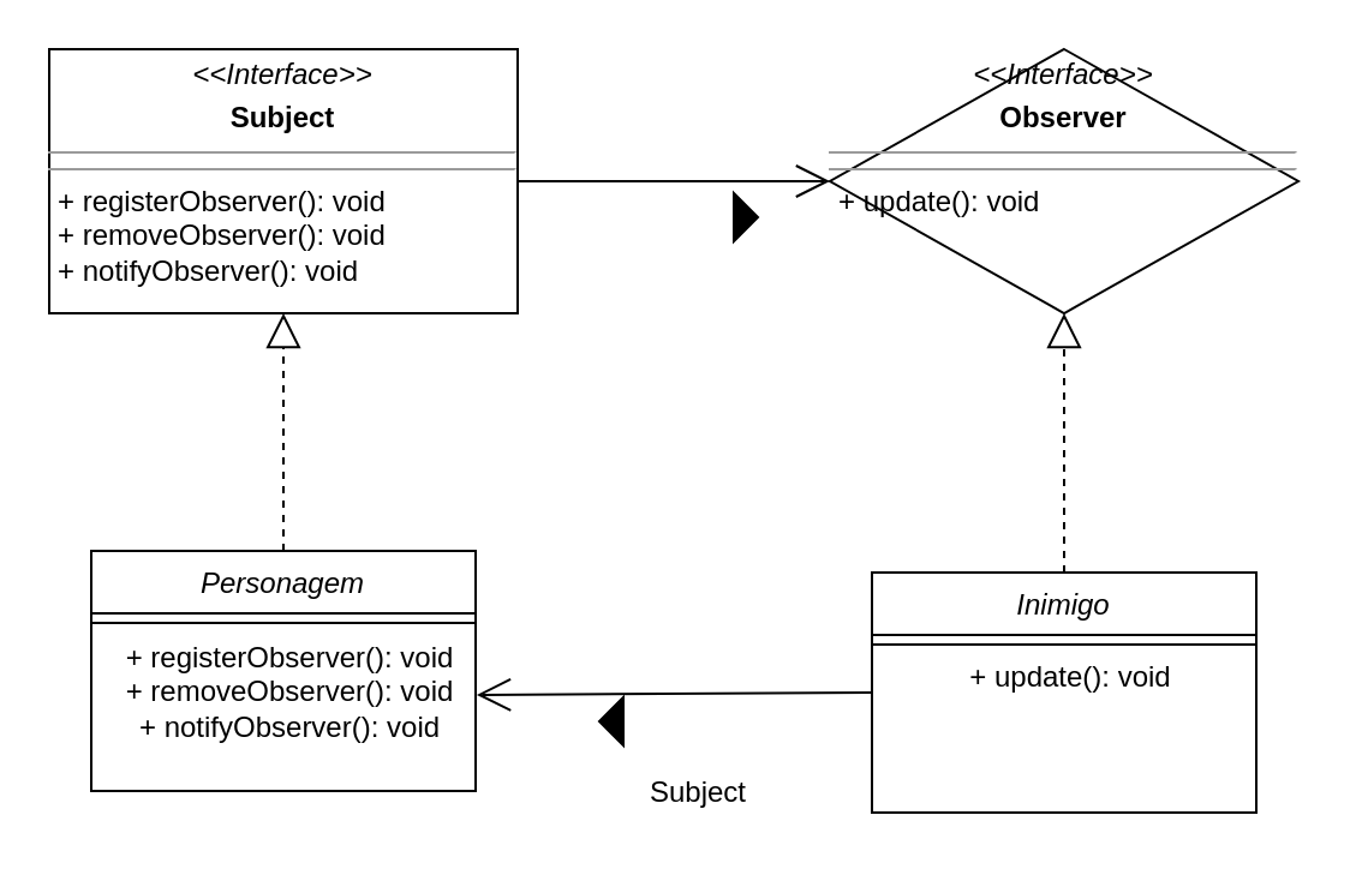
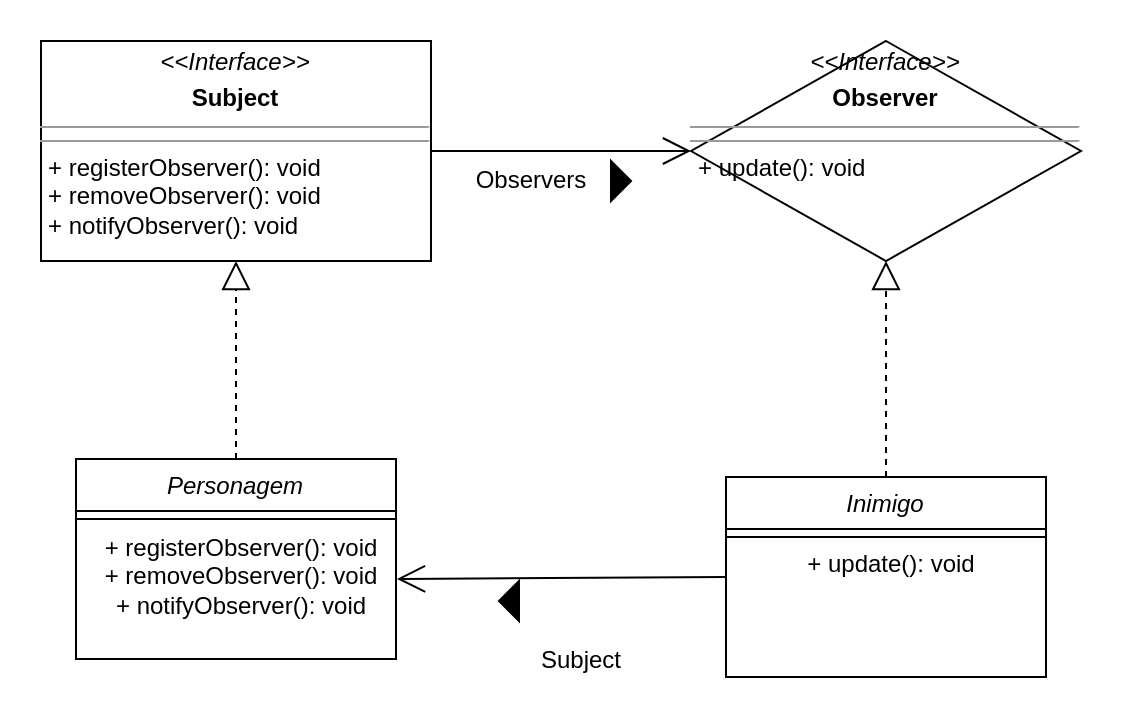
  <mxCell id="0" />
  <mxCell id="1" parent="0" />
  <mxCell id="2" value="Personagem" style="swimlane;fontStyle=2;align=center;verticalAlign=top;childLayout=stackLayout;horizontal=1;startSize=26;horizontalStack=0;resizeParent=1;resizeLast=0;collapsible=1;marginBottom=0;rounded=0;shadow=0;strokeWidth=1;" parent="1" vertex="1"><mxGeometry x="37.5" y="229" width="160" height="100" as="geometry"><mxRectangle x="230" y="140" width="160" height="26" as="alternateBounds" /></mxGeometry></mxCell>
  <mxCell id="3" value="" style="line;html=1;strokeWidth=1;align=left;verticalAlign=middle;spacingTop=-1;spacingLeft=3;spacingRight=3;rotatable=0;labelPosition=right;points=[];portConstraint=eastwest;" parent="2" vertex="1"><mxGeometry y="26" width="160" height="8" as="geometry" /></mxCell>
  <mxCell id="4" value="&lt;p style=&quot;margin: 0px ; margin-left: 4px&quot;&gt;+ registerObserver(): void&lt;br&gt;+ removeObserver(): void&lt;/p&gt;&lt;p style=&quot;margin: 0px ; margin-left: 4px&quot;&gt;+ notifyObserver(): void&lt;/p&gt;" style="text;html=1;align=center;verticalAlign=middle;resizable=0;points=[];autosize=1;strokeColor=none;fillColor=none;" parent="2" vertex="1"><mxGeometry y="34" width="160" height="50" as="geometry" /></mxCell>
  <mxCell id="5" value="&lt;p style=&quot;margin: 0px ; margin-top: 4px ; text-align: center&quot;&gt;&lt;i&gt;&amp;lt;&amp;lt;Interface&amp;gt;&amp;gt;&lt;/i&gt;&lt;b&gt;&lt;br&gt;&lt;/b&gt;&lt;/p&gt;&lt;p style=&quot;margin: 0px ; margin-top: 4px ; text-align: center&quot;&gt;&lt;b&gt;Subject&lt;/b&gt;&lt;br&gt;&lt;/p&gt;&lt;hr size=&quot;1&quot;&gt;&lt;hr size=&quot;1&quot;&gt;&lt;p style=&quot;margin: 0px ; margin-left: 4px&quot;&gt;+ registerObserver(): void&lt;br&gt;+ removeObserver(): void&lt;/p&gt;&lt;p style=&quot;margin: 0px ; margin-left: 4px&quot;&gt;+ notifyObserver(): void&lt;/p&gt;" style="verticalAlign=top;align=left;overflow=fill;fontSize=12;fontFamily=Helvetica;html=1;" parent="1" vertex="1"><mxGeometry x="20" y="20" width="195" height="110" as="geometry" /></mxCell>
  <mxCell id="6" value="" style="endArrow=block;dashed=1;endFill=0;endSize=12;html=1;rounded=0;exitX=0.5;exitY=0;exitDx=0;exitDy=0;entryX=0.5;entryY=1;entryDx=0;entryDy=0;" parent="1" source="2" target="5" edge="1"><mxGeometry width="160" relative="1" as="geometry"><mxPoint x="165" y="240" as="sourcePoint" /><mxPoint x="325" y="240" as="targetPoint" /></mxGeometry></mxCell>
  <mxCell id="7" value="&lt;p style=&quot;margin: 0px ; margin-top: 4px ; text-align: center&quot;&gt;&lt;i&gt;&amp;lt;&amp;lt;Interface&amp;gt;&amp;gt;&lt;/i&gt;&lt;b&gt;&lt;br&gt;&lt;/b&gt;&lt;/p&gt;&lt;p style=&quot;margin: 0px ; margin-top: 4px ; text-align: center&quot;&gt;&lt;b&gt;Observer&lt;/b&gt;&lt;br&gt;&lt;/p&gt;&lt;hr size=&quot;1&quot;&gt;&lt;hr size=&quot;1&quot;&gt;&lt;p style=&quot;margin: 0px ; margin-left: 4px&quot;&gt;+ update(): void&lt;/p&gt;" style="rhombus;verticalAlign=top;align=left;overflow=fill;fontSize=12;fontFamily=Helvetica;html=1;" parent="1" vertex="1"><mxGeometry x="345" y="20" width="195" height="110" as="geometry" /></mxCell>
  <mxCell id="8" value="Inimigo" style="swimlane;fontStyle=2;align=center;verticalAlign=top;childLayout=stackLayout;horizontal=1;startSize=26;horizontalStack=0;resizeParent=1;resizeLast=0;collapsible=1;marginBottom=0;rounded=0;shadow=0;strokeWidth=1;" vertex="1" parent="1"><mxGeometry x="362.5" y="238" width="160" height="100" as="geometry"><mxRectangle x="230" y="140" width="160" height="26" as="alternateBounds" /></mxGeometry></mxCell>
  <mxCell id="9" value="" style="line;html=1;strokeWidth=1;align=left;verticalAlign=middle;spacingTop=-1;spacingLeft=3;spacingRight=3;rotatable=0;labelPosition=right;points=[];portConstraint=eastwest;" vertex="1" parent="8"><mxGeometry y="26" width="160" height="8" as="geometry" /></mxCell>
  <mxCell id="10" value="&lt;p style=&quot;margin: 0px ; margin-left: 4px&quot;&gt;+ update(): void&lt;/p&gt;" style="text;html=1;align=center;verticalAlign=middle;resizable=0;points=[];autosize=1;strokeColor=none;fillColor=none;" vertex="1" parent="8"><mxGeometry y="34" width="160" height="20" as="geometry" /></mxCell>
  <mxCell id="11" value="" style="endArrow=block;dashed=1;endFill=0;endSize=12;html=1;rounded=0;entryX=0.5;entryY=1;entryDx=0;entryDy=0;exitX=0.5;exitY=0;exitDx=0;exitDy=0;" edge="1" parent="1" source="8" target="7"><mxGeometry width="160" relative="1" as="geometry"><mxPoint x="455" y="200" as="sourcePoint" /><mxPoint x="445" y="150" as="targetPoint" /></mxGeometry></mxCell>
  <mxCell id="12" value="" style="endArrow=open;endFill=1;endSize=12;html=1;rounded=0;exitX=1;exitY=0.5;exitDx=0;exitDy=0;entryX=0;entryY=0.5;entryDx=0;entryDy=0;" edge="1" parent="1" source="5" target="7"><mxGeometry width="160" relative="1" as="geometry"><mxPoint x="225" y="74.5" as="sourcePoint" /><mxPoint x="385" y="74.5" as="targetPoint" /></mxGeometry></mxCell>
  <mxCell id="13" value="" style="endArrow=open;endFill=1;endSize=12;html=1;rounded=0;entryX=1.003;entryY=0.52;entryDx=0;entryDy=0;entryPerimeter=0;exitX=0;exitY=0.5;exitDx=0;exitDy=0;" edge="1" parent="1" source="8" target="4"><mxGeometry width="160" relative="1" as="geometry"><mxPoint x="245" y="240" as="sourcePoint" /><mxPoint x="345" y="280" as="targetPoint" /></mxGeometry></mxCell>
  <mxCell id="14" value="" style="triangle;whiteSpace=wrap;html=1;fillColor=#000000;" vertex="1" parent="1"><mxGeometry x="305" y="80" width="10" height="20" as="geometry" /></mxCell>
+ <mxCell id="15" value="Observers" style="text;html=1;align=center;verticalAlign=middle;resizable=0;points=[];autosize=1;strokeColor=none;fillColor=none;" vertex="1" parent="1"><mxGeometry x="230" y="80" width="70" height="20" as="geometry" /></mxCell>
  <mxCell id="16" value="" style="triangle;whiteSpace=wrap;html=1;fillColor=#000000;rotation=-180;" vertex="1" parent="1"><mxGeometry x="249" y="290" width="10" height="20" as="geometry" /></mxCell>
  <mxCell id="17" value="Subject" style="text;html=1;align=center;verticalAlign=middle;resizable=0;points=[];autosize=1;strokeColor=none;fillColor=none;" vertex="1" parent="1"><mxGeometry x="265" y="320" width="50" height="20" as="geometry" /></mxCell>
